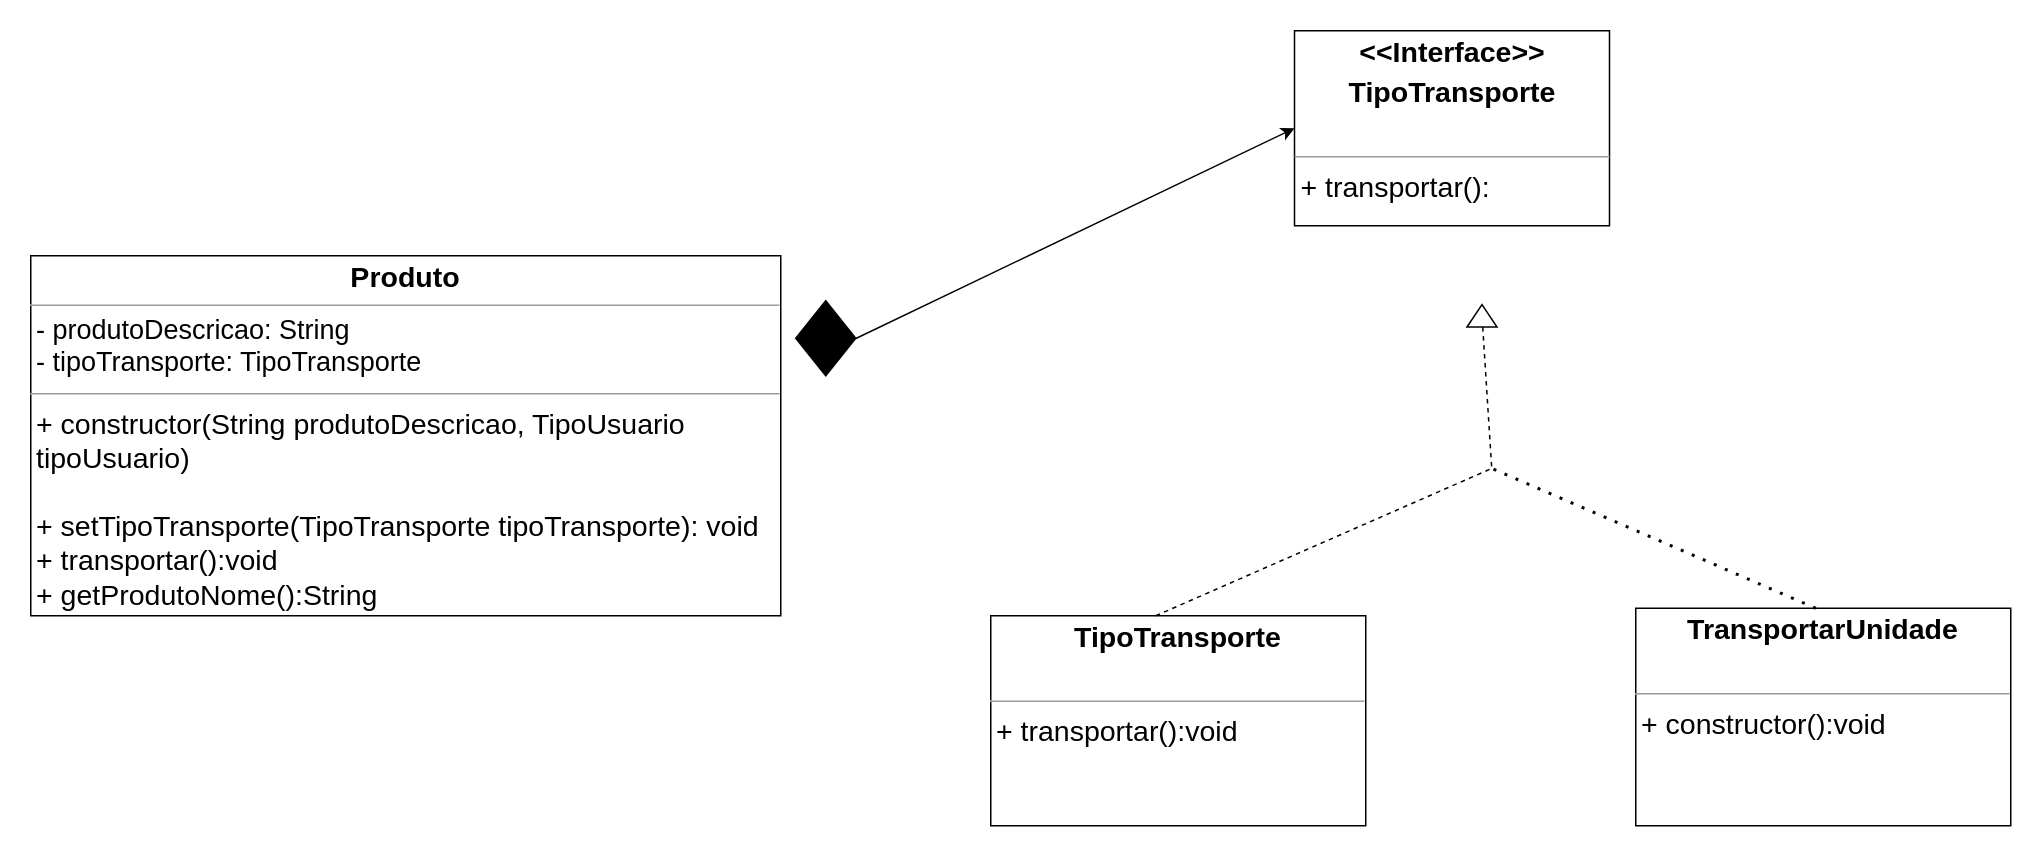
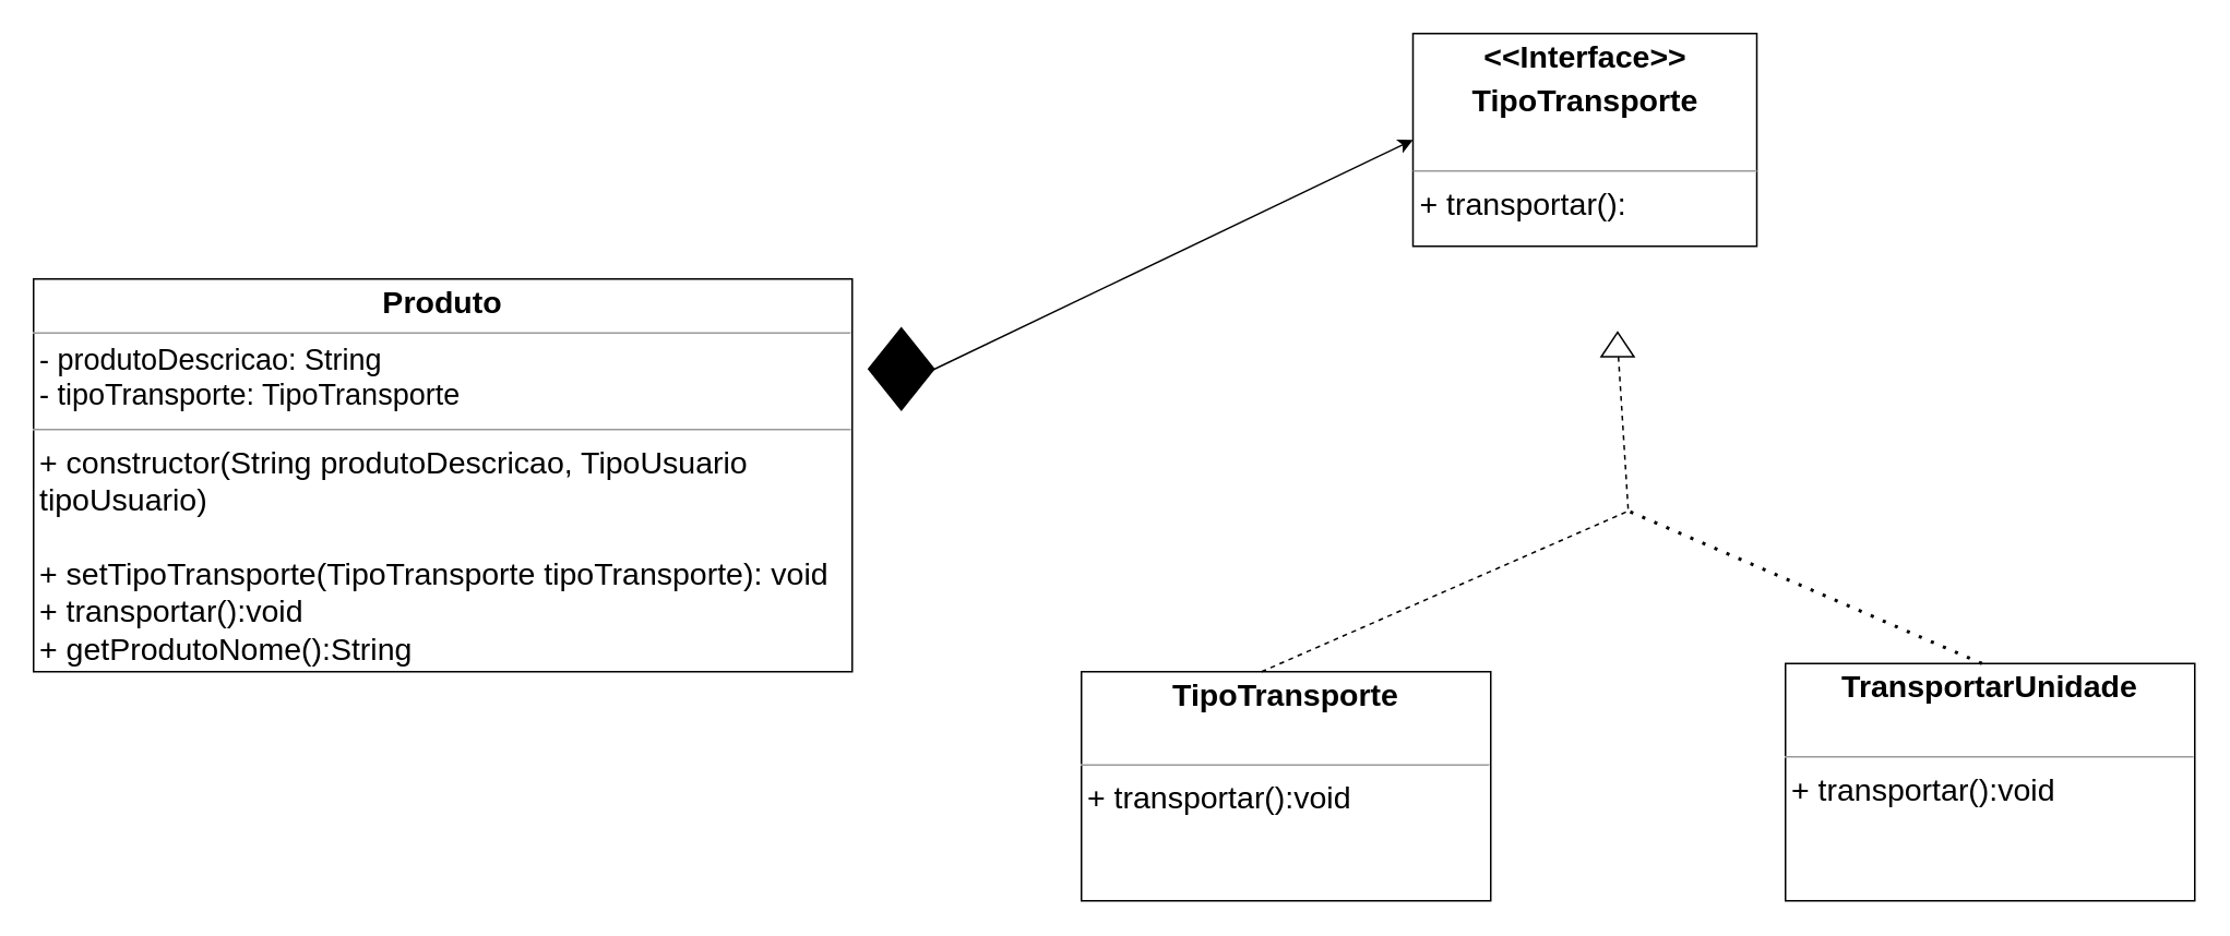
  <mxCell id="0" />
  <mxCell id="1" parent="0" />
  <mxCell id="2" value="&lt;p style=&quot;margin:0px;margin-top:4px;text-align:center;&quot;&gt;&lt;span style=&quot;font-size: 19px;&quot;&gt;&lt;b&gt;Produto&lt;/b&gt;&lt;/span&gt;&lt;/p&gt;&lt;hr size=&quot;1&quot;&gt;&lt;p style=&quot;margin: 0px 0px 0px 4px; font-size: 18px;&quot;&gt;&lt;span style=&quot;background-color: initial;&quot;&gt;- produtoDescricao: String&lt;/span&gt;&lt;/p&gt;&lt;p style=&quot;margin: 0px 0px 0px 4px; font-size: 18px;&quot;&gt;&lt;font style=&quot;font-size: 18px;&quot;&gt;- tipoTransporte: TipoTransporte&lt;/font&gt;&lt;/p&gt;&lt;hr style=&quot;font-size: 18px;&quot; size=&quot;1&quot;&gt;&lt;p style=&quot;margin:0px;margin-left:4px;&quot;&gt;&lt;span style=&quot;background-color: initial; font-size: 19px;&quot;&gt;+ constructor(String produtoDescricao, TipoUsuario tipoUsuario)&lt;/span&gt;&lt;/p&gt;&lt;p style=&quot;margin:0px;margin-left:4px;&quot;&gt;&lt;span style=&quot;background-color: initial; font-size: 19px;&quot;&gt;&lt;br&gt;&lt;/span&gt;&lt;/p&gt;&lt;p style=&quot;margin:0px;margin-left:4px;&quot;&gt;&lt;span style=&quot;background-color: initial; font-size: 19px;&quot;&gt;+ setTipoTransporte(TipoTransporte tipoTransporte): void&lt;/span&gt;&lt;br&gt;&lt;/p&gt;&lt;p style=&quot;margin:0px;margin-left:4px;&quot;&gt;&lt;span style=&quot;background-color: initial; font-size: 19px;&quot;&gt;+ transportar():void&lt;/span&gt;&lt;/p&gt;&lt;p style=&quot;margin:0px;margin-left:4px;&quot;&gt;&lt;span style=&quot;background-color: initial; font-size: 19px;&quot;&gt;+ getProdutoNome():String&lt;/span&gt;&lt;/p&gt;" style="verticalAlign=top;align=left;overflow=fill;fontSize=12;fontFamily=Helvetica;html=1;whiteSpace=wrap;" vertex="1" parent="1"><mxGeometry x="20" y="170" width="500" height="240" as="geometry" /></mxCell>
  <mxCell id="3" value="&lt;p style=&quot;margin:0px;margin-top:4px;text-align:center;&quot;&gt;&lt;span style=&quot;font-size: 19px;&quot;&gt;&lt;b&gt;&amp;lt;&amp;lt;Interface&amp;gt;&amp;gt;&lt;/b&gt;&lt;/span&gt;&lt;/p&gt;&lt;p style=&quot;margin:0px;margin-top:4px;text-align:center;&quot;&gt;&lt;span style=&quot;font-size: 19px;&quot;&gt;&lt;b&gt;TipoTransporte&lt;/b&gt;&lt;/span&gt;&lt;/p&gt;&lt;p style=&quot;margin: 0px 0px 0px 4px; font-size: 18px;&quot;&gt;&lt;br&gt;&lt;/p&gt;&lt;hr style=&quot;font-size: 18px;&quot; size=&quot;1&quot;&gt;&lt;p style=&quot;margin:0px;margin-left:4px;&quot;&gt;&lt;font style=&quot;font-size: 19px;&quot;&gt;+ transportar():&amp;nbsp;&lt;/font&gt;&lt;/p&gt;" style="verticalAlign=top;align=left;overflow=fill;fontSize=12;fontFamily=Helvetica;html=1;whiteSpace=wrap;" vertex="1" parent="1"><mxGeometry x="862.5" y="20" width="210" height="130" as="geometry" /></mxCell>
  <mxCell id="4" value="&lt;p style=&quot;margin:0px;margin-top:4px;text-align:center;&quot;&gt;&lt;span style=&quot;font-size: 19px;&quot;&gt;&lt;b&gt;TipoTransporte&lt;/b&gt;&lt;/span&gt;&lt;/p&gt;&lt;p style=&quot;margin: 0px 0px 0px 4px; font-size: 18px;&quot;&gt;&lt;br&gt;&lt;/p&gt;&lt;hr style=&quot;font-size: 18px;&quot; size=&quot;1&quot;&gt;&lt;p style=&quot;margin:0px;margin-left:4px;&quot;&gt;&lt;font style=&quot;font-size: 19px;&quot;&gt;+ transportar():void&lt;/font&gt;&lt;/p&gt;" style="verticalAlign=top;align=left;overflow=fill;fontSize=12;fontFamily=Helvetica;html=1;whiteSpace=wrap;" vertex="1" parent="1"><mxGeometry x="660" y="410" width="250" height="140" as="geometry" /></mxCell>
- <mxCell id="5" value="&lt;p style=&quot;margin:0px;margin-top:4px;text-align:center;&quot;&gt;&lt;span style=&quot;font-size: 19px;&quot;&gt;&lt;b&gt;TransportarUnidade&lt;/b&gt;&lt;/span&gt;&lt;/p&gt;&lt;p style=&quot;margin: 0px 0px 0px 4px; font-size: 18px;&quot;&gt;&lt;br&gt;&lt;/p&gt;&lt;hr style=&quot;font-size: 18px;&quot; size=&quot;1&quot;&gt;&lt;p style=&quot;margin:0px;margin-left:4px;&quot;&gt;&lt;font style=&quot;font-size: 19px;&quot;&gt;+ constructor():void&lt;/font&gt;&lt;/p&gt;" style="verticalAlign=top;align=left;overflow=fill;fontSize=12;fontFamily=Helvetica;html=1;whiteSpace=wrap;" vertex="1" parent="1"><mxGeometry x="1090" y="405" width="250" height="145" as="geometry" /></mxCell>
+ <mxCell id="5" value="&lt;p style=&quot;margin:0px;margin-top:4px;text-align:center;&quot;&gt;&lt;span style=&quot;font-size: 19px;&quot;&gt;&lt;b&gt;TransportarUnidade&lt;/b&gt;&lt;/span&gt;&lt;/p&gt;&lt;p style=&quot;margin: 0px 0px 0px 4px; font-size: 18px;&quot;&gt;&lt;br&gt;&lt;/p&gt;&lt;hr style=&quot;font-size: 18px;&quot; size=&quot;1&quot;&gt;&lt;p style=&quot;margin:0px;margin-left:4px;&quot;&gt;&lt;font style=&quot;font-size: 19px;&quot;&gt;+ transportar():void&lt;/font&gt;&lt;/p&gt;" style="verticalAlign=top;align=left;overflow=fill;fontSize=12;fontFamily=Helvetica;html=1;whiteSpace=wrap;" vertex="1" parent="1"><mxGeometry x="1090" y="405" width="250" height="145" as="geometry" /></mxCell>
  <mxCell id="6" value="" style="endArrow=none;dashed=1;html=1;dashPattern=1 3;strokeWidth=2;rounded=0;" edge="1" parent="1"><mxGeometry width="50" height="50" relative="1" as="geometry"><mxPoint x="1210" y="405" as="sourcePoint" /><mxPoint x="990" y="310" as="targetPoint" /></mxGeometry></mxCell>
  <mxCell id="7" value="" style="endArrow=none;dashed=1;html=1;rounded=0;exitX=0.424;exitY=-0.013;exitDx=0;exitDy=0;exitPerimeter=0;" edge="1" parent="1" target="8"><mxGeometry width="50" height="50" relative="1" as="geometry"><mxPoint x="770" y="410" as="sourcePoint" /><mxPoint x="990" y="202" as="targetPoint" /><Array as="points"><mxPoint x="994" y="311.82" /></Array></mxGeometry></mxCell>
  <mxCell id="8" value="" style="triangle;whiteSpace=wrap;html=1;rotation=-90;" vertex="1" parent="1"><mxGeometry x="980" y="200" width="15" height="20" as="geometry" /></mxCell>
  <mxCell id="9" value="" style="rhombus;whiteSpace=wrap;html=1;fillColor=#000000;" vertex="1" parent="1"><mxGeometry x="530" y="200" width="40" height="50" as="geometry" /></mxCell>
  <mxCell id="10" value="" style="endArrow=classic;html=1;rounded=0;entryX=0;entryY=0.5;entryDx=0;entryDy=0;" edge="1" parent="1" target="3"><mxGeometry width="50" height="50" relative="1" as="geometry"><mxPoint x="560" y="230" as="sourcePoint" /><mxPoint x="610" y="180" as="targetPoint" /></mxGeometry></mxCell>
